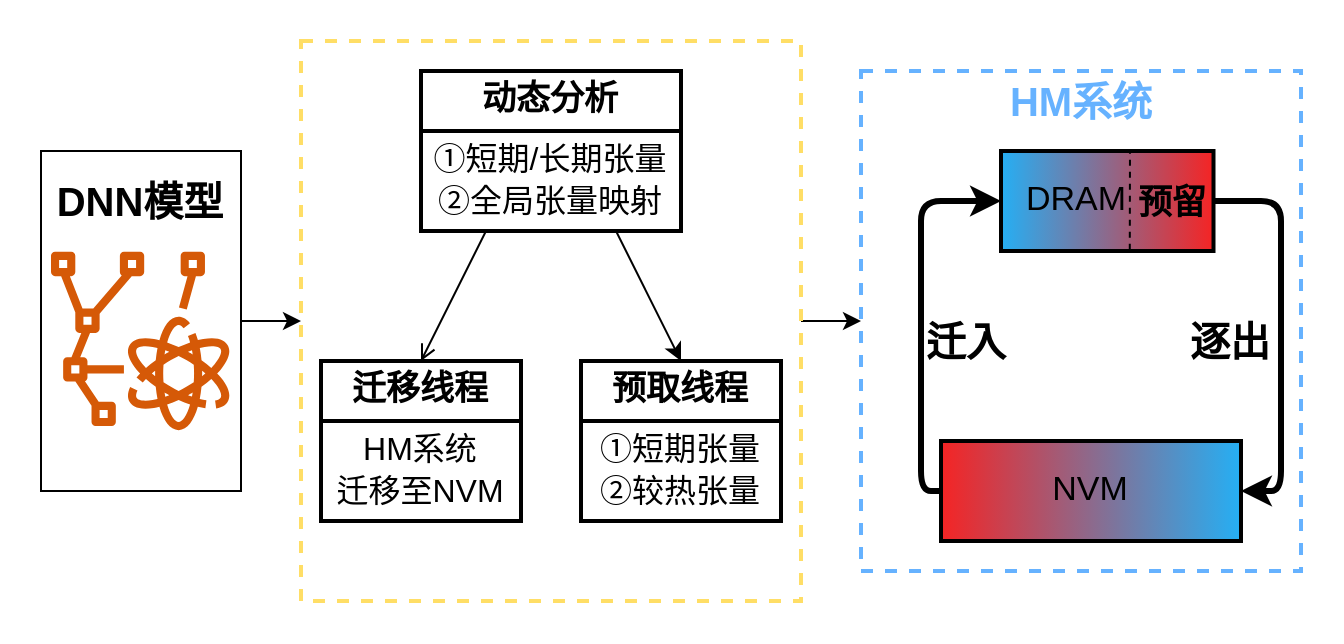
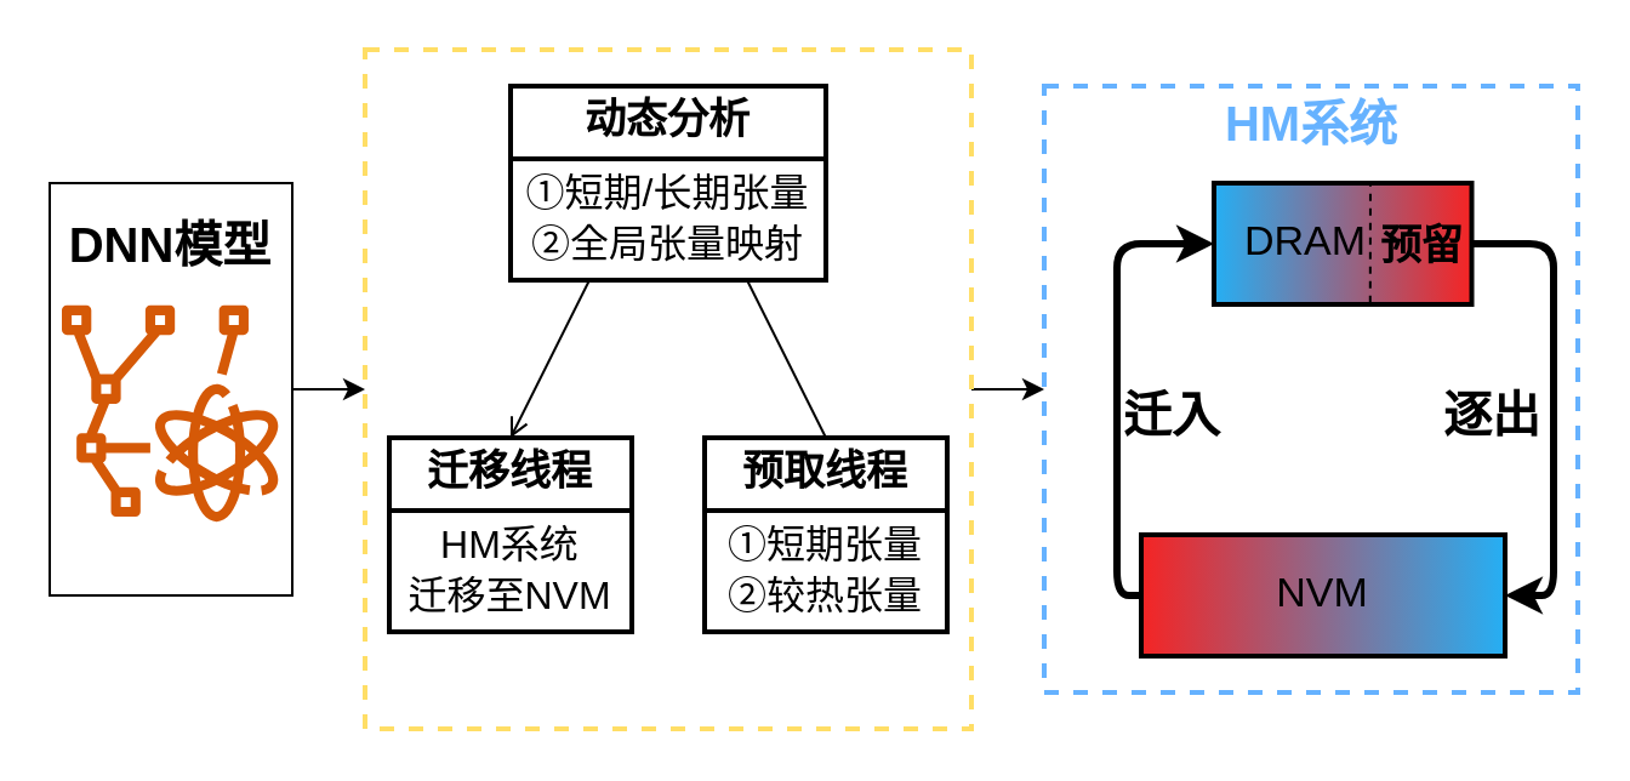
  <mxCell id="0" />
  <mxCell id="1" parent="0" />
  <mxCell id="2" style="edgeStyle=orthogonalEdgeStyle;rounded=0;orthogonalLoop=1;jettySize=auto;html=1;entryX=0;entryY=0.5;entryDx=0;entryDy=0;strokeWidth=1;fontSize=17;fontColor=#000000;" edge="1" parent="1" source="3" target="19"><mxGeometry relative="1" as="geometry" /></mxCell>
  <mxCell id="3" value="" style="rounded=0;whiteSpace=wrap;html=1;" vertex="1" parent="1"><mxGeometry x="20" y="75" width="100" height="170" as="geometry" /></mxCell>
  <mxCell id="4" value="&lt;b&gt;&lt;font style=&quot;font-size: 20px;&quot;&gt;DNN模型&lt;/font&gt;&lt;/b&gt;" style="text;html=1;strokeColor=none;fillColor=none;align=center;verticalAlign=middle;whiteSpace=wrap;rounded=0;" vertex="1" parent="1"><mxGeometry x="20" y="85" width="100" height="30" as="geometry" /></mxCell>
  <mxCell id="5" value="" style="rounded=0;whiteSpace=wrap;html=1;fontSize=20;dashed=1;strokeColor=#66B2FF;strokeWidth=2;" vertex="1" parent="1"><mxGeometry x="430" y="35" width="220" height="250" as="geometry" /></mxCell>
  <mxCell id="6" value="&lt;font color=&quot;#66b2ff&quot;&gt;&lt;b&gt;HM系统&lt;/b&gt;&lt;/font&gt;" style="text;html=1;strokeColor=none;fillColor=none;align=center;verticalAlign=middle;whiteSpace=wrap;rounded=0;fontSize=20;" vertex="1" parent="1"><mxGeometry x="497.5" y="35" width="85" height="30" as="geometry" /></mxCell>
  <mxCell id="7" value="" style="sketch=0;outlineConnect=0;fontColor=#232F3E;gradientColor=none;fillColor=#d55907;strokeColor=none;dashed=0;verticalLabelPosition=bottom;verticalAlign=top;align=center;html=1;fontSize=12;fontStyle=0;aspect=fixed;pointerEvents=1;shape=mxgraph.aws4.braket_tensor_network;strokeWidth=2;" vertex="1" parent="1"><mxGeometry x="25" y="125" width="90" height="90" as="geometry" /></mxCell>
  <mxCell id="8" style="edgeStyle=orthogonalEdgeStyle;rounded=1;orthogonalLoop=1;jettySize=auto;html=1;exitX=0;exitY=0.5;exitDx=0;exitDy=0;entryX=0;entryY=0.5;entryDx=0;entryDy=0;fontSize=11;fontColor=default;strokeWidth=3;" edge="1" parent="1" source="12" target="11"><mxGeometry relative="1" as="geometry"><mxPoint x="430" y="245" as="sourcePoint" /><mxPoint x="450" y="115" as="targetPoint" /><Array as="points"><mxPoint x="460" y="245" /><mxPoint x="460" y="100" /></Array></mxGeometry></mxCell>
  <mxCell id="9" style="edgeStyle=orthogonalEdgeStyle;rounded=1;orthogonalLoop=1;jettySize=auto;html=1;strokeWidth=3;fontSize=11;fontColor=default;entryX=1;entryY=0.5;entryDx=0;entryDy=0;exitX=1;exitY=0.5;exitDx=0;exitDy=0;" edge="1" parent="1" source="11"><mxGeometry relative="1" as="geometry"><mxPoint x="600" y="95" as="sourcePoint" /><mxPoint x="620" y="245" as="targetPoint" /><Array as="points"><mxPoint x="640" y="100" /><mxPoint x="640" y="245" /></Array></mxGeometry></mxCell>
  <mxCell id="10" value="&lt;b&gt;&lt;font color=&quot;#000000&quot;&gt;迁入&lt;/font&gt;&lt;/b&gt;" style="text;html=1;strokeColor=none;fillColor=none;align=center;verticalAlign=middle;whiteSpace=wrap;rounded=0;fontSize=20;fontColor=#66B2FF;" vertex="1" parent="1"><mxGeometry x="457.5" y="155" width="50" height="30" as="geometry" /></mxCell>
  <mxCell id="11" value="" style="rounded=0;whiteSpace=wrap;html=1;shadow=0;strokeColor=default;strokeWidth=2;fontSize=20;fontColor=#000000;fillColor=#25aff4;gradientColor=#f52424;gradientDirection=east;" vertex="1" parent="1"><mxGeometry x="500" y="75" width="106.25" height="50" as="geometry" /></mxCell>
  <mxCell id="12" value="" style="rounded=0;whiteSpace=wrap;html=1;shadow=0;strokeColor=default;strokeWidth=2;fontSize=20;fontColor=#000000;fillColor=#25aff4;gradientColor=#f52424;gradientDirection=west;" vertex="1" parent="1"><mxGeometry x="470" y="220" width="150" height="50" as="geometry" /></mxCell>
  <mxCell id="13" value="&lt;font style=&quot;font-size: 17px;&quot;&gt;&lt;b&gt;预留&lt;/b&gt;&lt;/font&gt;" style="text;html=1;strokeColor=none;fillColor=none;align=center;verticalAlign=middle;whiteSpace=wrap;rounded=0;fontSize=20;fontColor=#000000;" vertex="1" parent="1"><mxGeometry x="567.5" y="85" width="35.5" height="30" as="geometry" /></mxCell>
  <mxCell id="14" value="" style="endArrow=none;dashed=1;html=1;rounded=0;strokeWidth=1;fontSize=20;fontColor=#000000;exitX=0.606;exitY=0.988;exitDx=0;exitDy=0;exitPerimeter=0;entryX=0.607;entryY=0;entryDx=0;entryDy=0;entryPerimeter=0;" edge="1" parent="1" source="11" target="11"><mxGeometry width="50" height="50" relative="1" as="geometry"><mxPoint x="541.737" y="124" as="sourcePoint" /><mxPoint x="543.5" y="75" as="targetPoint" /></mxGeometry></mxCell>
  <mxCell id="15" value="&lt;font color=&quot;#000000&quot;&gt;&lt;b&gt;逐出&lt;/b&gt;&lt;/font&gt;" style="text;html=1;strokeColor=none;fillColor=none;align=center;verticalAlign=middle;whiteSpace=wrap;rounded=0;fontSize=20;fontColor=#66B2FF;" vertex="1" parent="1"><mxGeometry x="590" y="155" width="50" height="30" as="geometry" /></mxCell>
  <mxCell id="16" value="DRAM" style="text;html=1;strokeColor=none;fillColor=none;align=center;verticalAlign=middle;whiteSpace=wrap;rounded=0;fontSize=17;fontColor=#000000;" vertex="1" parent="1"><mxGeometry x="507.5" y="85" width="60" height="30" as="geometry" /></mxCell>
  <mxCell id="17" value="NVM" style="text;html=1;strokeColor=none;fillColor=none;align=center;verticalAlign=middle;whiteSpace=wrap;rounded=0;fontSize=17;fontColor=#000000;" vertex="1" parent="1"><mxGeometry x="515" y="230" width="60" height="30" as="geometry" /></mxCell>
  <mxCell id="18" style="edgeStyle=orthogonalEdgeStyle;rounded=0;orthogonalLoop=1;jettySize=auto;html=1;exitX=1;exitY=0.5;exitDx=0;exitDy=0;entryX=0;entryY=0.5;entryDx=0;entryDy=0;strokeWidth=1;fontSize=17;fontColor=#000000;" edge="1" parent="1" source="19" target="5"><mxGeometry relative="1" as="geometry" /></mxCell>
  <mxCell id="19" value="" style="rounded=0;whiteSpace=wrap;html=1;fontSize=20;dashed=1;strokeColor=#ffde66;strokeWidth=2;" vertex="1" parent="1"><mxGeometry x="150" y="20" width="250" height="280" as="geometry" /></mxCell>
  <mxCell id="20" value="动态分析" style="swimlane;whiteSpace=wrap;html=1;shadow=0;sketch=0;fillStyle=hachure;strokeColor=#000000;strokeWidth=2;fontSize=17;fontColor=#000000;fillColor=none;gradientColor=#f52424;gradientDirection=west;startSize=30;" vertex="1" parent="1"><mxGeometry x="210" y="35" width="130" height="80" as="geometry" /></mxCell>
  <mxCell id="21" value="&lt;font style=&quot;font-size: 16px;&quot;&gt;①短期/长期张量&lt;br&gt;②全局张量映射&lt;/font&gt;" style="text;html=1;strokeColor=none;fillColor=none;align=center;verticalAlign=middle;whiteSpace=wrap;rounded=0;fontSize=17;fontColor=#000000;" vertex="1" parent="20"><mxGeometry y="30" width="130" height="50" as="geometry" /></mxCell>
  <mxCell id="22" value="迁移线程" style="swimlane;whiteSpace=wrap;html=1;shadow=0;sketch=0;fillStyle=hachure;strokeColor=#000000;strokeWidth=2;fontSize=17;fontColor=#000000;fillColor=none;gradientColor=#f52424;gradientDirection=west;startSize=30;" vertex="1" parent="1"><mxGeometry x="160" y="180" width="100" height="80" as="geometry" /></mxCell>
  <mxCell id="23" value="&lt;span style=&quot;font-size: 16px;&quot;&gt;HM系统&lt;br&gt;迁移至NVM&lt;br&gt;&lt;/span&gt;" style="text;html=1;strokeColor=none;fillColor=none;align=center;verticalAlign=middle;whiteSpace=wrap;rounded=0;fontSize=17;fontColor=#000000;" vertex="1" parent="22"><mxGeometry y="30" width="100" height="50" as="geometry" /></mxCell>
  <mxCell id="24" value="预取线程" style="swimlane;whiteSpace=wrap;html=1;shadow=0;sketch=0;fillStyle=hachure;strokeColor=#000000;strokeWidth=2;fontSize=17;fontColor=#000000;fillColor=none;gradientColor=#f52424;gradientDirection=west;startSize=30;" vertex="1" parent="1"><mxGeometry x="290" y="180" width="100" height="80" as="geometry" /></mxCell>
  <mxCell id="25" value="&lt;font style=&quot;font-size: 16px;&quot;&gt;①短期张量&lt;br style=&quot;border-color: var(--border-color);&quot;&gt;②较热张量&lt;br&gt;&lt;/font&gt;" style="text;html=1;strokeColor=none;fillColor=none;align=center;verticalAlign=middle;whiteSpace=wrap;rounded=0;fontSize=17;fontColor=#000000;" vertex="1" parent="24"><mxGeometry y="30" width="100" height="50" as="geometry" /></mxCell>
  <mxCell id="26" value="" style="endArrow=open;html=1;rounded=0;strokeWidth=1;fontSize=16;fontColor=#000000;exitX=0.25;exitY=1;exitDx=0;exitDy=0;entryX=0.5;entryY=0;entryDx=0;entryDy=0;" edge="1" parent="1" source="21" target="22"><mxGeometry width="50" height="50" relative="1" as="geometry"><mxPoint x="240" y="175" as="sourcePoint" /><mxPoint x="290" y="125" as="targetPoint" /></mxGeometry></mxCell>
- <mxCell id="27" value="" style="endArrow=classic;html=1;rounded=0;strokeWidth=1;fontSize=16;fontColor=#000000;exitX=0.75;exitY=1;exitDx=0;exitDy=0;entryX=0.5;entryY=0;entryDx=0;entryDy=0;" edge="1" parent="1" source="21" target="24"><mxGeometry width="50" height="50" relative="1" as="geometry"><mxPoint x="285" y="125" as="sourcePoint" /><mxPoint x="220" y="190" as="targetPoint" /></mxGeometry></mxCell>
+ <mxCell id="27" value="" style="endArrow=none;html=1;rounded=0;strokeWidth=1;fontSize=16;fontColor=#000000;exitX=0.75;exitY=1;exitDx=0;exitDy=0;entryX=0.5;entryY=0;entryDx=0;entryDy=0;" edge="1" parent="1" source="21" target="24"><mxGeometry width="50" height="50" relative="1" as="geometry"><mxPoint x="285" y="125" as="sourcePoint" /><mxPoint x="220" y="190" as="targetPoint" /></mxGeometry></mxCell>
